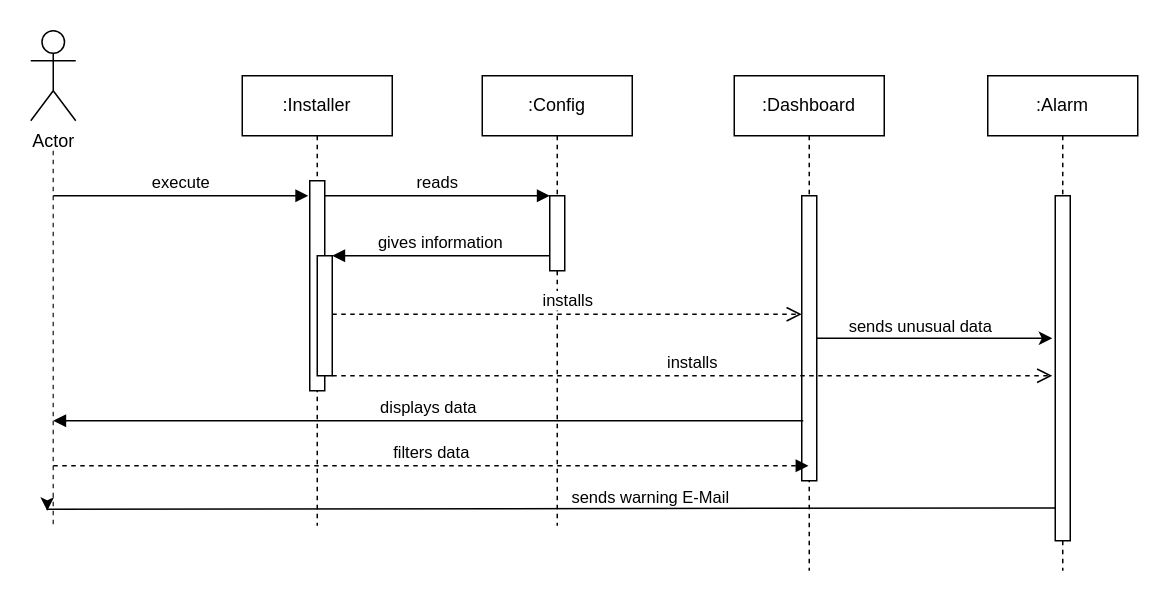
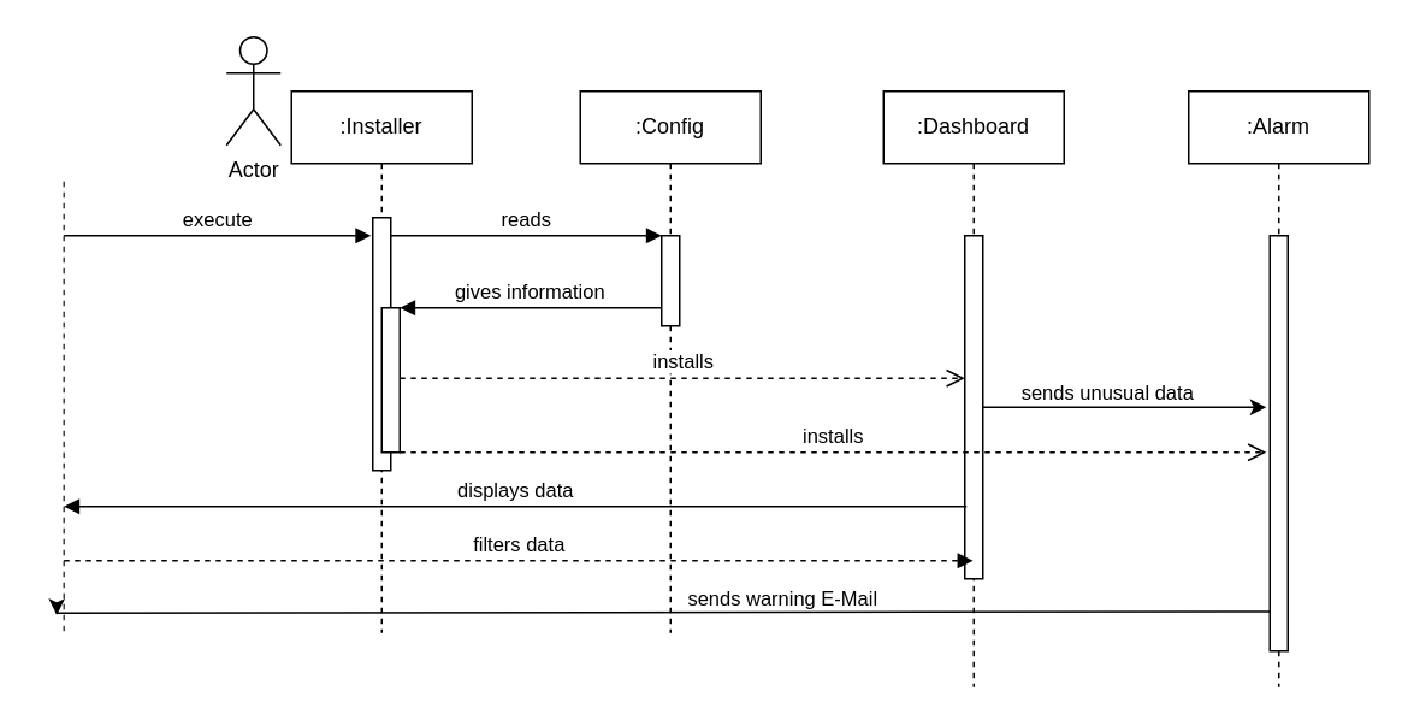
  <mxCell id="0" />
  <mxCell id="1" parent="0" />
  <mxCell id="2" value=":Installer" style="shape=umlLifeline;perimeter=lifelinePerimeter;whiteSpace=wrap;html=1;container=0;dropTarget=0;collapsible=0;recursiveResize=0;outlineConnect=0;portConstraint=eastwest;newEdgeStyle={&quot;edgeStyle&quot;:&quot;elbowEdgeStyle&quot;,&quot;elbow&quot;:&quot;vertical&quot;,&quot;curved&quot;:0,&quot;rounded&quot;:0};" parent="1" vertex="1"><mxGeometry x="161" y="50" width="100" height="300" as="geometry" /></mxCell>
  <mxCell id="3" value="" style="html=1;points=[];perimeter=orthogonalPerimeter;outlineConnect=0;targetShapes=umlLifeline;portConstraint=eastwest;newEdgeStyle={&quot;edgeStyle&quot;:&quot;elbowEdgeStyle&quot;,&quot;elbow&quot;:&quot;vertical&quot;,&quot;curved&quot;:0,&quot;rounded&quot;:0};" parent="2" vertex="1"><mxGeometry x="45" y="70" width="10" height="140" as="geometry" /></mxCell>
  <mxCell id="4" value="" style="html=1;points=[];perimeter=orthogonalPerimeter;outlineConnect=0;targetShapes=umlLifeline;portConstraint=eastwest;newEdgeStyle={&quot;edgeStyle&quot;:&quot;elbowEdgeStyle&quot;,&quot;elbow&quot;:&quot;vertical&quot;,&quot;curved&quot;:0,&quot;rounded&quot;:0};" parent="2" vertex="1"><mxGeometry x="50" y="120" width="10" height="80" as="geometry" /></mxCell>
  <mxCell id="5" value=":Config" style="shape=umlLifeline;perimeter=lifelinePerimeter;whiteSpace=wrap;html=1;container=0;dropTarget=0;collapsible=0;recursiveResize=0;outlineConnect=0;portConstraint=eastwest;newEdgeStyle={&quot;edgeStyle&quot;:&quot;elbowEdgeStyle&quot;,&quot;elbow&quot;:&quot;vertical&quot;,&quot;curved&quot;:0,&quot;rounded&quot;:0};" parent="1" vertex="1"><mxGeometry x="321" y="50" width="100" height="300" as="geometry" /></mxCell>
  <mxCell id="6" value="" style="html=1;points=[];perimeter=orthogonalPerimeter;outlineConnect=0;targetShapes=umlLifeline;portConstraint=eastwest;newEdgeStyle={&quot;edgeStyle&quot;:&quot;elbowEdgeStyle&quot;,&quot;elbow&quot;:&quot;vertical&quot;,&quot;curved&quot;:0,&quot;rounded&quot;:0};" parent="5" vertex="1"><mxGeometry x="45" y="80" width="10" height="50" as="geometry" /></mxCell>
  <mxCell id="7" value="reads" style="html=1;verticalAlign=bottom;endArrow=block;edgeStyle=elbowEdgeStyle;elbow=vertical;curved=0;rounded=0;" parent="1" source="3" target="6" edge="1"><mxGeometry relative="1" as="geometry"><mxPoint x="316" y="140" as="sourcePoint" /><Array as="points"><mxPoint x="301" y="130" /></Array></mxGeometry></mxCell>
  <mxCell id="8" value="gives information" style="html=1;verticalAlign=bottom;endArrow=block;edgeStyle=elbowEdgeStyle;elbow=vertical;curved=0;rounded=0;" parent="1" source="6" target="4" edge="1"><mxGeometry relative="1" as="geometry"><mxPoint x="296" y="170" as="sourcePoint" /><Array as="points"><mxPoint x="311" y="170" /></Array></mxGeometry></mxCell>
  <mxCell id="9" value="installs" style="html=1;verticalAlign=bottom;endArrow=open;dashed=1;endSize=8;edgeStyle=elbowEdgeStyle;elbow=vertical;curved=0;rounded=0;" parent="1" target="18" edge="1"><mxGeometry relative="1" as="geometry"><mxPoint x="538.5" y="209" as="targetPoint" /><Array as="points"><mxPoint x="301" y="209" /></Array><mxPoint x="221" y="209" as="sourcePoint" /></mxGeometry></mxCell>
  <mxCell id="10" value="" style="edgeStyle=none;rounded=0;html=1;jettySize=auto;orthogonalLoop=1;strokeColor=#404040;strokeWidth=1;fontColor=#000000;jumpStyle=none;endArrow=none;endFill=0;startArrow=none;dashed=1;" edge="1" parent="1"><mxGeometry width="100" relative="1" as="geometry"><mxPoint x="35" y="100" as="sourcePoint" /><mxPoint x="35" y="350" as="targetPoint" /></mxGeometry></mxCell>
- <mxCell id="11" value="Actor" style="shape=umlActor;verticalLabelPosition=bottom;verticalAlign=top;html=1;outlineConnect=0;" vertex="1" parent="1"><mxGeometry x="20" y="20" width="30" height="60" as="geometry" /></mxCell>
+ <mxCell id="11" value="Actor" style="shape=umlActor;verticalLabelPosition=bottom;verticalAlign=top;html=1;outlineConnect=0;" vertex="1" parent="1"><mxGeometry x="125" y="20" width="30" height="60" as="geometry" /></mxCell>
  <mxCell id="12" value=":Alarm" style="shape=umlLifeline;perimeter=lifelinePerimeter;whiteSpace=wrap;html=1;container=0;dropTarget=0;collapsible=0;recursiveResize=0;outlineConnect=0;portConstraint=eastwest;newEdgeStyle={&quot;edgeStyle&quot;:&quot;elbowEdgeStyle&quot;,&quot;elbow&quot;:&quot;vertical&quot;,&quot;curved&quot;:0,&quot;rounded&quot;:0};" vertex="1" parent="1"><mxGeometry x="658" y="50" width="100" height="330" as="geometry" /></mxCell>
  <mxCell id="13" style="edgeStyle=elbowEdgeStyle;rounded=0;orthogonalLoop=1;jettySize=auto;html=1;elbow=vertical;curved=0;" edge="1" parent="12"><mxGeometry relative="1" as="geometry"><mxPoint x="-627" y="290" as="targetPoint" /><mxPoint x="45" y="288.158" as="sourcePoint" /></mxGeometry></mxCell>
  <mxCell id="14" value="sends warning E-Mail" style="edgeLabel;html=1;align=center;verticalAlign=middle;resizable=0;points=[];" vertex="1" connectable="0" parent="13"><mxGeometry x="-0.197" y="1" relative="1" as="geometry"><mxPoint y="-10" as="offset" /></mxGeometry></mxCell>
  <mxCell id="15" value="" style="html=1;points=[];perimeter=orthogonalPerimeter;outlineConnect=0;targetShapes=umlLifeline;portConstraint=eastwest;newEdgeStyle={&quot;edgeStyle&quot;:&quot;elbowEdgeStyle&quot;,&quot;elbow&quot;:&quot;vertical&quot;,&quot;curved&quot;:0,&quot;rounded&quot;:0};" vertex="1" parent="12"><mxGeometry x="45" y="80" width="10" height="230" as="geometry" /></mxCell>
  <mxCell id="16" value="execute" style="html=1;verticalAlign=bottom;endArrow=block;edgeStyle=elbowEdgeStyle;elbow=vertical;curved=0;rounded=0;" edge="1" parent="1"><mxGeometry relative="1" as="geometry"><mxPoint x="35" y="130" as="sourcePoint" /><Array as="points"><mxPoint x="120" y="130" /></Array><mxPoint x="205" y="130" as="targetPoint" /></mxGeometry></mxCell>
  <mxCell id="17" value=":Dashboard" style="shape=umlLifeline;perimeter=lifelinePerimeter;whiteSpace=wrap;html=1;container=0;dropTarget=0;collapsible=0;recursiveResize=0;outlineConnect=0;portConstraint=eastwest;newEdgeStyle={&quot;edgeStyle&quot;:&quot;elbowEdgeStyle&quot;,&quot;elbow&quot;:&quot;vertical&quot;,&quot;curved&quot;:0,&quot;rounded&quot;:0};" vertex="1" parent="1"><mxGeometry x="489" y="50" width="100" height="330" as="geometry" /></mxCell>
  <mxCell id="18" value="" style="html=1;points=[];perimeter=orthogonalPerimeter;outlineConnect=0;targetShapes=umlLifeline;portConstraint=eastwest;newEdgeStyle={&quot;edgeStyle&quot;:&quot;elbowEdgeStyle&quot;,&quot;elbow&quot;:&quot;vertical&quot;,&quot;curved&quot;:0,&quot;rounded&quot;:0};" vertex="1" parent="17"><mxGeometry x="45" y="80" width="10" height="190" as="geometry" /></mxCell>
  <mxCell id="19" value="installs" style="html=1;verticalAlign=bottom;endArrow=open;dashed=1;endSize=8;edgeStyle=elbowEdgeStyle;elbow=vertical;curved=0;rounded=0;" edge="1" parent="1"><mxGeometry relative="1" as="geometry"><mxPoint x="701" y="250" as="targetPoint" /><Array as="points"><mxPoint x="301" y="250" /></Array><mxPoint x="221" y="250" as="sourcePoint" /></mxGeometry></mxCell>
  <mxCell id="20" value="displays data" style="html=1;verticalAlign=bottom;endArrow=block;edgeStyle=elbowEdgeStyle;elbow=vertical;curved=0;rounded=0;" edge="1" parent="1"><mxGeometry relative="1" as="geometry"><mxPoint x="535" y="280" as="sourcePoint" /><Array as="points" /><mxPoint x="35" y="280" as="targetPoint" /></mxGeometry></mxCell>
  <mxCell id="21" value="filters data" style="html=1;verticalAlign=bottom;endArrow=block;edgeStyle=elbowEdgeStyle;elbow=vertical;curved=0;rounded=0;dashed=1;" edge="1" parent="1" target="17"><mxGeometry relative="1" as="geometry"><mxPoint x="35" y="310" as="sourcePoint" /><Array as="points"><mxPoint x="130" y="310" /></Array><mxPoint x="215" y="310" as="targetPoint" /></mxGeometry></mxCell>
  <mxCell id="22" style="edgeStyle=elbowEdgeStyle;rounded=0;orthogonalLoop=1;jettySize=auto;html=1;elbow=vertical;curved=0;" edge="1" parent="1" source="18"><mxGeometry relative="1" as="geometry"><mxPoint x="701" y="225" as="targetPoint" /></mxGeometry></mxCell>
  <mxCell id="23" value="sends unusual data" style="edgeLabel;html=1;align=center;verticalAlign=middle;resizable=0;points=[];" vertex="1" connectable="0" parent="22"><mxGeometry x="-0.132" y="-1" relative="1" as="geometry"><mxPoint y="-10" as="offset" /></mxGeometry></mxCell>
